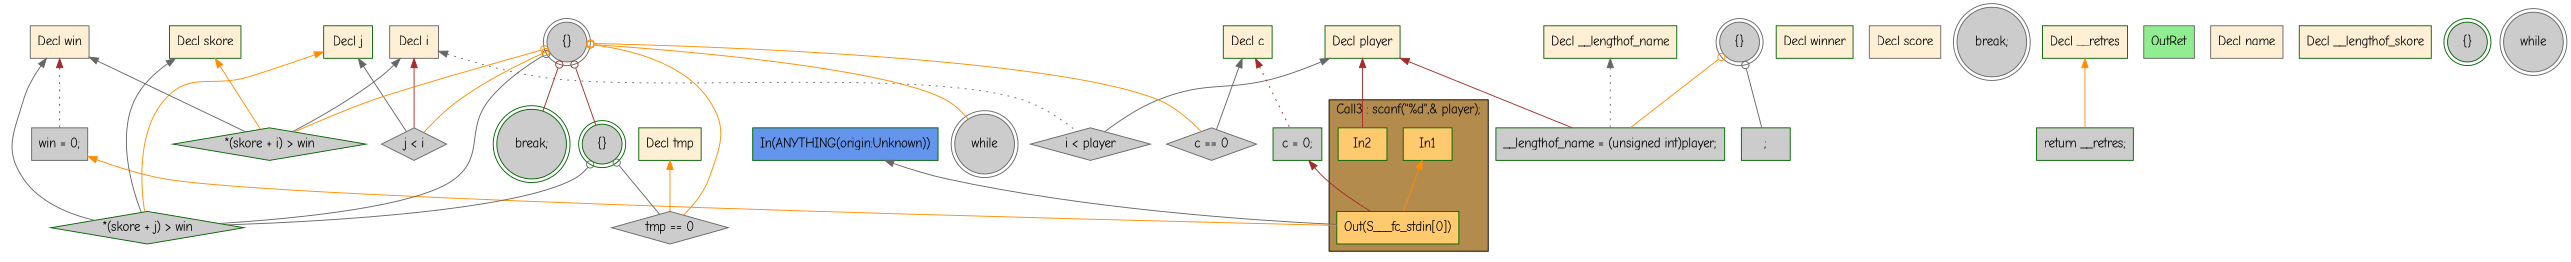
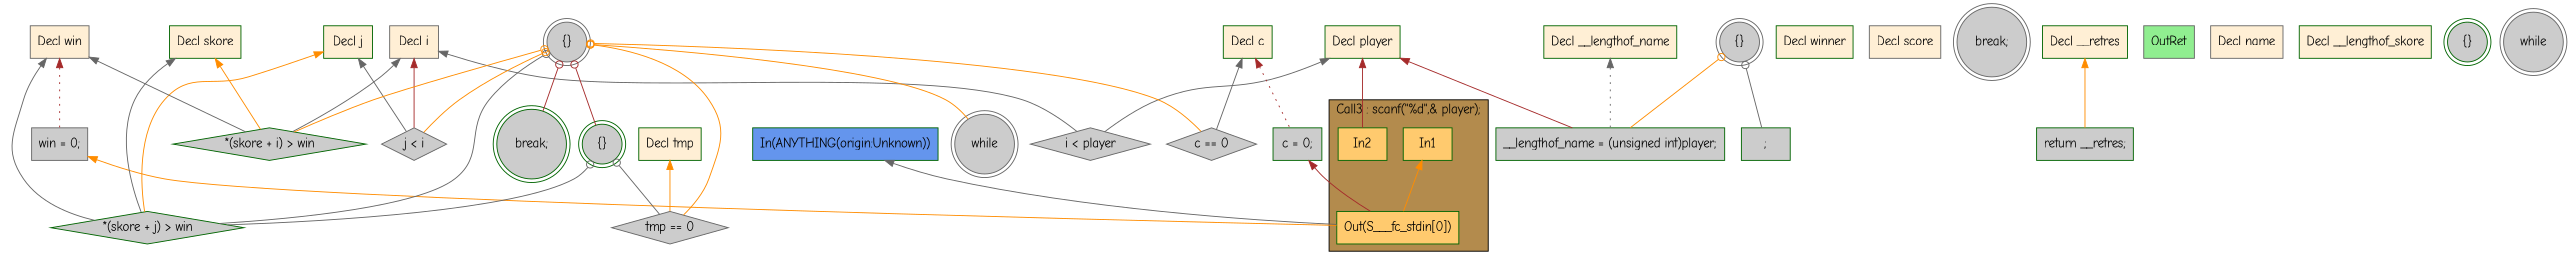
  digraph {
    fontname="Comic Neue"
    rankdir=TB
    node [color=darkgreen fillcolor="#CCCCCC" fontname="Comic Neue" shape=box style=filled]
    edge [color=gray40 dir=back fontname="Comic Neue"]
    n1 [fillcolor="#FFCA6E" label=In1]
    n2 [fillcolor="#FFCA6E" label=In2]
    n3 [fillcolor="#FFCA6E" label="Out(S___fc_stdin[0])"]
    n4 [color=gray40 label="tmp == 0" shape=diamond]
    n5 [label="*(skore + j) > win" shape=diamond]
    n6 [color=gray40 label="c == 0" shape=diamond]
    n7 [fillcolor="#FFEFD5" label="Decl winner"]
    n8 [label="*(skore + i) > win" shape=diamond]
    n9 [color=gray40 fillcolor="#FFEFD5" label="Decl score"]
    n10 [color=gray40 label="break;" shape=doublecircle]
    n11 [fillcolor="#FFEFD5" label="Decl player"]
    n12 [label="__lengthof_name = (unsigned int)player;"]
    n13 [color=gray40 label="i < player" shape=diamond]
    n14 [label="return __retres;"]
    n15 [color=gray40 fillcolor="#FFEFD5" label="Decl i"]
    n16 [color=gray40 label="j < i" shape=diamond]
    n17 [color=gray40 fillcolor="#90EE90" label=OutRet]
    n18 [fillcolor="#FFEFD5" label="Decl j"]
    n19 [fillcolor="#6495ED" label="In(ANYTHING(origin:Unknown))"]
    n20 [color=gray40 fillcolor="#FFEFD5" label="Decl win"]
    n21 [color=gray40 label="win = 0;"]
    n22 [fillcolor="#FFEFD5" label="Decl c"]
    n23 [label="c = 0;"]
    n24 [color=gray40 fillcolor="#FFEFD5" label="Decl name"]
    n25 [fillcolor="#FFEFD5" label="Decl __lengthof_name"]
    n26 [fillcolor="#FFEFD5" label="Decl skore"]
    n27 [fillcolor="#FFEFD5" label="Decl __lengthof_skore"]
    n28 [fillcolor="#FFEFD5" label="Decl tmp"]
    n29 [fillcolor="#FFEFD5" label="Decl __retres"]
    n30 [color=gray40 label="{}" shape=doublecircle]
    n31 [label=";"]
    n32 [label="{}" shape=doublecircle]
    n33 [color=gray40 label=while shape=doublecircle]
    n34 [color=gray40 label="{}" shape=doublecircle]
    n35 [color=gray40 label=while shape=doublecircle]
    n36 [label="break;" shape=doublecircle]
    n37 [label="{}" shape=doublecircle]
    subgraph cluster_1 {
      fillcolor="#B38B4D"
      label="Call3 : scanf(\"%d\",& player);"
      style=filled
      n1
      n2
      n3
    }
    n1 -> n3 [color=darkorange]
    n11 -> n2 [color=brown]
    n11 -> n12 [color=brown]
    n11 -> n13
    n15 -> n8
-   n15 -> n13 [style=dotted]
+   n15 -> n13
    n15 -> n16 [color=brown]
    n18 -> n5 [color=darkorange]
    n18 -> n16
    n19 -> n3
    n20 -> n5
    n20 -> n8
    n20 -> n21 [color=brown style=dotted]
    n21 -> n3 [color=darkorange]
    n22 -> n6
    n22 -> n23 [color=brown style=dotted]
    n23 -> n3 [color=brown]
    n25 -> n12 [style=dotted]
    n26 -> n5
    n26 -> n8 [color=darkorange]
    n28 -> n4 [color=darkorange]
    n29 -> n14 [color=darkorange]
    n30 -> n12 [arrowtail=odot color=darkorange]
    n30 -> n31 [arrowtail=odot]
    n34 -> n4 [arrowtail=odot color=darkorange]
    n34 -> n5 [arrowtail=odot]
    n34 -> n6 [arrowtail=odot color=darkorange]
    n34 -> n8 [arrowtail=odot color=darkorange]
    n34 -> n16 [arrowtail=odot color=darkorange]
    n34 -> n35 [arrowtail=odot color=darkorange]
    n34 -> n36 [arrowtail=odot color=brown]
    n34 -> n37 [arrowtail=odot color=brown]
    n37 -> n4 [arrowtail=odot]
    n37 -> n5 [arrowtail=odot]
  }
